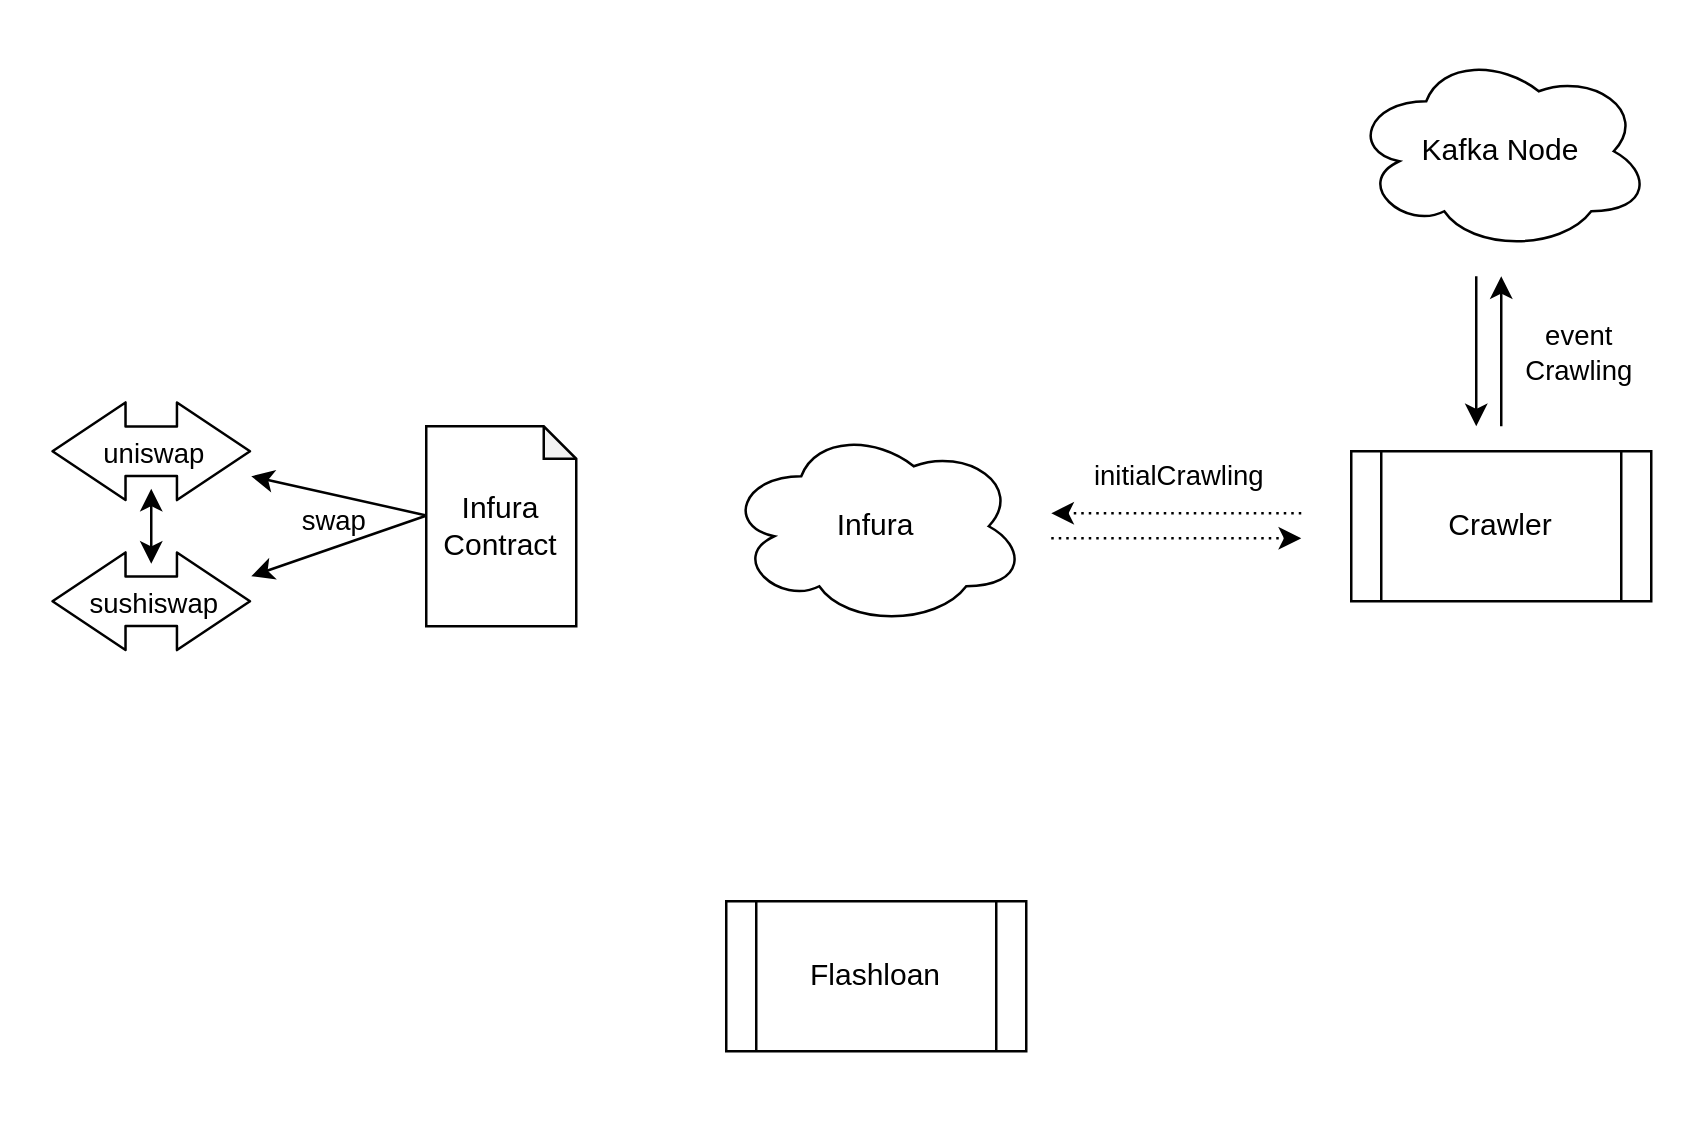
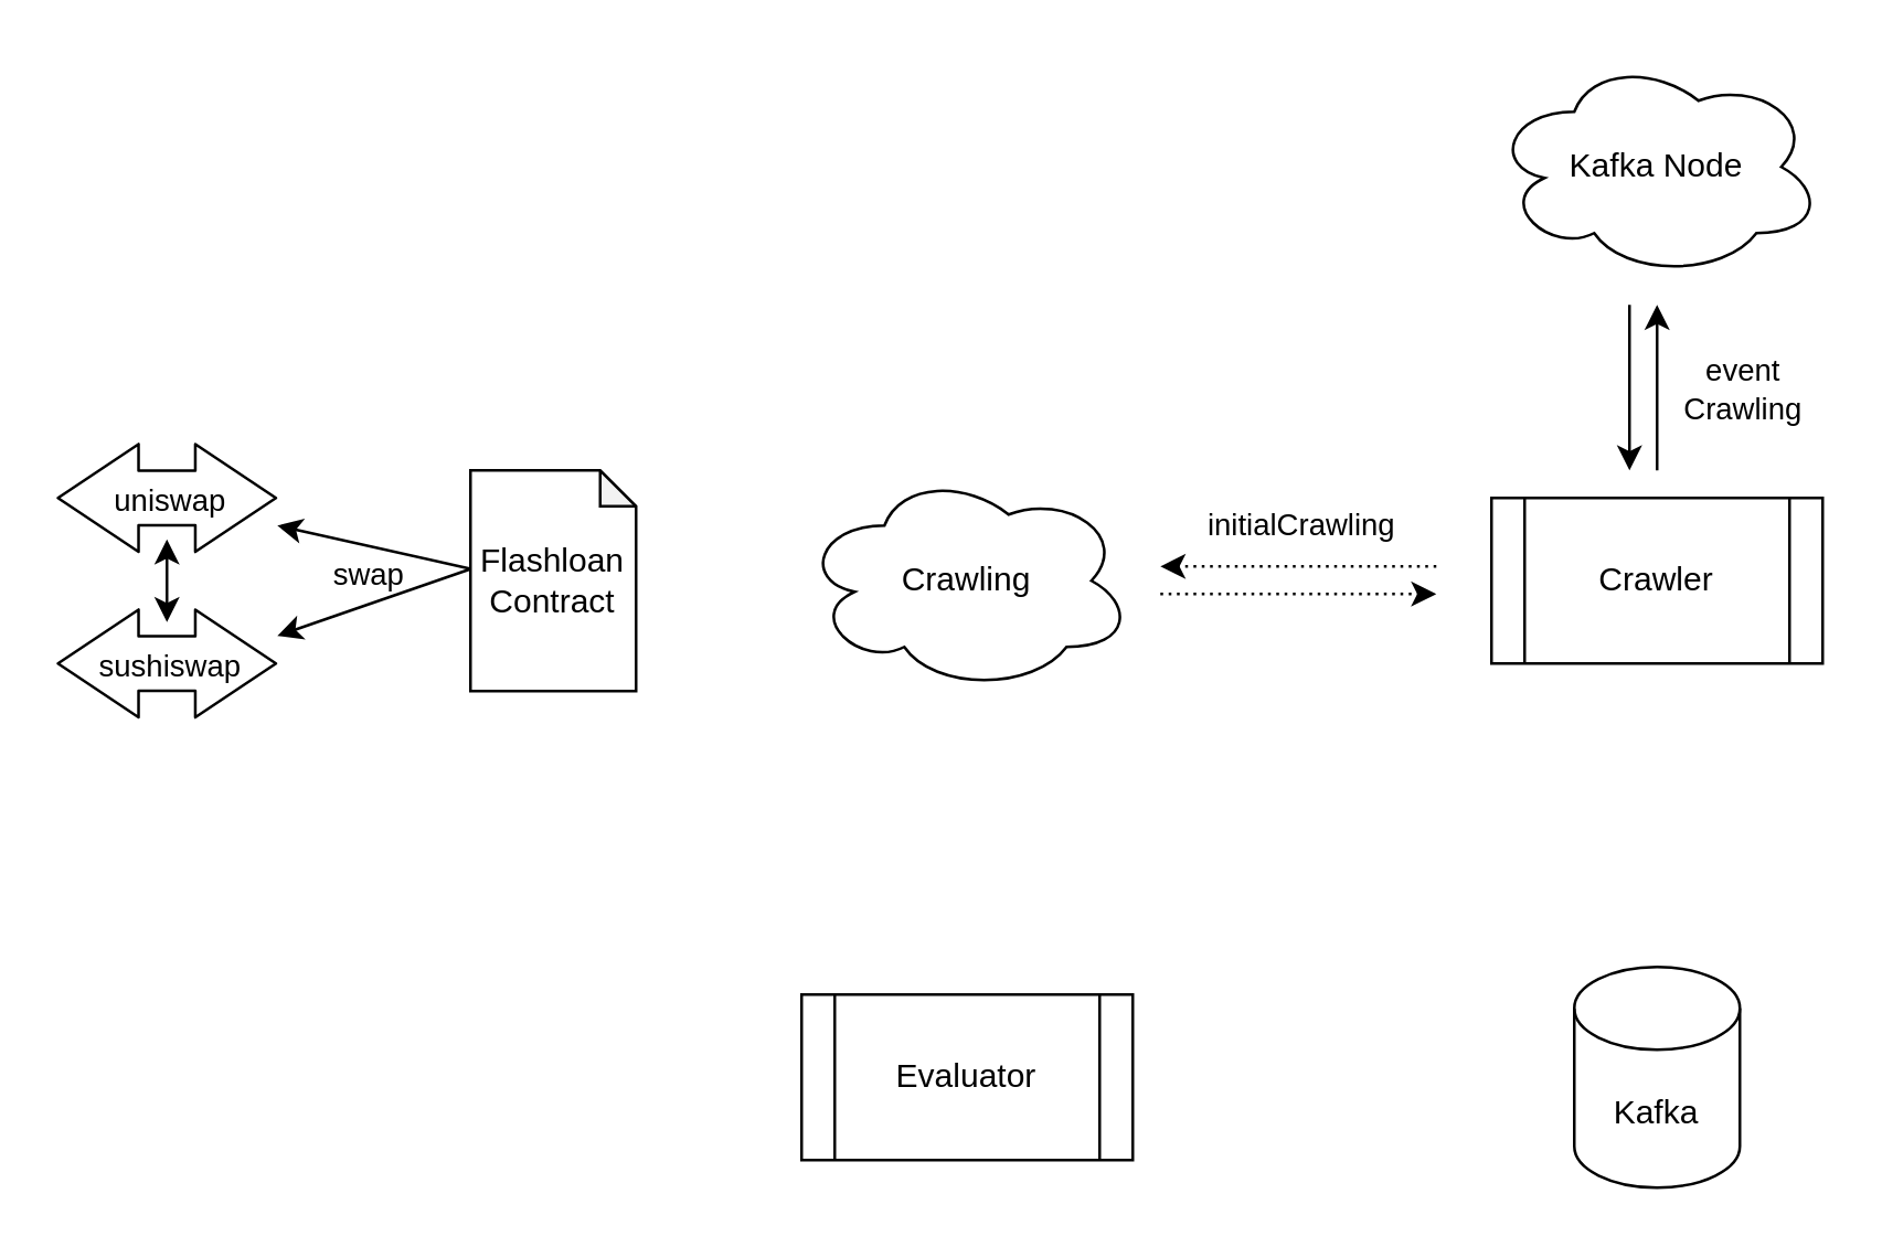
  <mxCell id="0" />
  <mxCell id="1" parent="0" />
- <mxCell id="3" value="Infura" style="ellipse;shape=cloud;whiteSpace=wrap;html=1;" parent="1" vertex="1"><mxGeometry x="290" y="170" width="120" height="80" as="geometry" /></mxCell>
+ <mxCell id="2" value="Kafka" style="shape=cylinder3;whiteSpace=wrap;html=1;boundedLbl=1;backgroundOutline=1;size=15;" parent="1" vertex="1"><mxGeometry x="570" y="350" width="60" height="80" as="geometry" /></mxCell>
+ <mxCell id="3" value="Crawling" style="ellipse;shape=cloud;whiteSpace=wrap;html=1;" parent="1" vertex="1"><mxGeometry x="290" y="170" width="120" height="80" as="geometry" /></mxCell>
  <mxCell id="4" value="Crawler" style="shape=process;whiteSpace=wrap;html=1;backgroundOutline=1;" parent="1" vertex="1"><mxGeometry x="540" y="180" width="120" height="60" as="geometry" /></mxCell>
- <mxCell id="5" value="Flashloan" style="shape=process;whiteSpace=wrap;html=1;backgroundOutline=1;" parent="1" vertex="1"><mxGeometry x="290" y="360" width="120" height="60" as="geometry" /></mxCell>
- <mxCell id="6" value="Infura&lt;br&gt;Contract" style="shape=note;whiteSpace=wrap;html=1;backgroundOutline=1;darkOpacity=0.05;size=13;" parent="1" vertex="1"><mxGeometry x="170" y="170" width="60" height="80" as="geometry" /></mxCell>
+ <mxCell id="5" value="Evaluator" style="shape=process;whiteSpace=wrap;html=1;backgroundOutline=1;" parent="1" vertex="1"><mxGeometry x="290" y="360" width="120" height="60" as="geometry" /></mxCell>
+ <mxCell id="6" value="Flashloan&lt;br&gt;Contract" style="shape=note;whiteSpace=wrap;html=1;backgroundOutline=1;darkOpacity=0.05;size=13;" parent="1" vertex="1"><mxGeometry x="170" y="170" width="60" height="80" as="geometry" /></mxCell>
  <mxCell id="7" value="" style="endArrow=classic;html=1;dashed=1;dashPattern=1 2;" parent="1" edge="1"><mxGeometry width="50" height="50" relative="1" as="geometry"><mxPoint x="420" y="214.81" as="sourcePoint" /><mxPoint x="520" y="214.81" as="targetPoint" /></mxGeometry></mxCell>
  <mxCell id="8" value="" style="endArrow=classic;html=1;dashed=1;dashPattern=1 2;" parent="1" edge="1"><mxGeometry width="50" height="50" relative="1" as="geometry"><mxPoint x="520" y="204.81" as="sourcePoint" /><mxPoint x="420" y="204.81" as="targetPoint" /></mxGeometry></mxCell>
  <mxCell id="9" value="initialCrawling" style="edgeLabel;html=1;align=center;verticalAlign=middle;resizable=0;points=[];" vertex="1" connectable="0" parent="8"><mxGeometry x="0.294" y="-2" relative="1" as="geometry"><mxPoint x="15" y="-13" as="offset" /></mxGeometry></mxCell>
  <mxCell id="10" value="Kafka Node" style="ellipse;shape=cloud;whiteSpace=wrap;html=1;" vertex="1" parent="1"><mxGeometry x="540" y="20" width="120" height="80" as="geometry" /></mxCell>
  <mxCell id="11" value="" style="endArrow=classic;html=1;" edge="1" parent="1"><mxGeometry width="50" height="50" relative="1" as="geometry"><mxPoint x="590" y="110" as="sourcePoint" /><mxPoint x="590" y="170" as="targetPoint" /></mxGeometry></mxCell>
  <mxCell id="12" value="" style="endArrow=classic;html=1;" edge="1" parent="1"><mxGeometry width="50" height="50" relative="1" as="geometry"><mxPoint x="600" y="170" as="sourcePoint" /><mxPoint x="600" y="110" as="targetPoint" /></mxGeometry></mxCell>
  <mxCell id="13" value="event&lt;br&gt;Crawling" style="edgeLabel;html=1;align=center;verticalAlign=middle;resizable=0;points=[];rotation=0;" vertex="1" connectable="0" parent="12"><mxGeometry x="0.294" y="-2" relative="1" as="geometry"><mxPoint x="28" y="9" as="offset" /></mxGeometry></mxCell>
  <mxCell id="14" value="" style="shape=flexArrow;endArrow=classic;startArrow=classic;html=1;startWidth=18.251;startSize=9.405;width=19.806;endWidth=18.251;endSize=9.405;" edge="1" parent="1"><mxGeometry width="100" height="100" relative="1" as="geometry"><mxPoint x="20" y="240" as="sourcePoint" /><mxPoint x="100" y="240" as="targetPoint" /></mxGeometry></mxCell>
  <mxCell id="15" value="sushiswap" style="edgeLabel;html=1;align=center;verticalAlign=middle;resizable=0;points=[];spacing=0;" vertex="1" connectable="0" parent="14"><mxGeometry x="-0.075" relative="1" as="geometry"><mxPoint x="3" as="offset" /></mxGeometry></mxCell>
  <mxCell id="16" value="" style="endArrow=classic;html=1;exitX=0.001;exitY=0.446;exitDx=0;exitDy=0;exitPerimeter=0;" edge="1" parent="1" source="6"><mxGeometry width="50" height="50" relative="1" as="geometry"><mxPoint x="100" y="150" as="sourcePoint" /><mxPoint x="100" y="190" as="targetPoint" /></mxGeometry></mxCell>
  <mxCell id="17" value="swap" style="edgeLabel;html=1;align=center;verticalAlign=middle;resizable=0;points=[];spacing=3;spacingRight=-4;spacingBottom=-14;" vertex="1" connectable="0" parent="16"><mxGeometry x="-0.31" y="-2" relative="1" as="geometry"><mxPoint x="-16" y="2" as="offset" /></mxGeometry></mxCell>
  <mxCell id="18" value="" style="endArrow=classic;html=1;exitX=0.003;exitY=0.446;exitDx=0;exitDy=0;exitPerimeter=0;" edge="1" parent="1" source="6"><mxGeometry width="50" height="50" relative="1" as="geometry"><mxPoint x="178.8" y="215.92" as="sourcePoint" /><mxPoint x="100" y="230" as="targetPoint" /></mxGeometry></mxCell>
  <mxCell id="19" value="" style="shape=flexArrow;endArrow=classic;startArrow=classic;html=1;startWidth=18.251;startSize=9.405;width=19.806;endWidth=18.251;endSize=9.405;" edge="1" parent="1"><mxGeometry width="100" height="100" relative="1" as="geometry"><mxPoint x="20" y="180" as="sourcePoint" /><mxPoint x="100" y="180" as="targetPoint" /></mxGeometry></mxCell>
  <mxCell id="20" value="uniswap" style="edgeLabel;html=1;align=center;verticalAlign=middle;resizable=0;points=[];" vertex="1" connectable="0" parent="19"><mxGeometry x="-0.075" relative="1" as="geometry"><mxPoint x="3" as="offset" /></mxGeometry></mxCell>
  <mxCell id="21" value="" style="endArrow=classic;startArrow=classic;html=1;" edge="1" parent="1"><mxGeometry width="50" height="50" relative="1" as="geometry"><mxPoint x="60" y="225" as="sourcePoint" /><mxPoint x="60" y="195" as="targetPoint" /></mxGeometry></mxCell>
